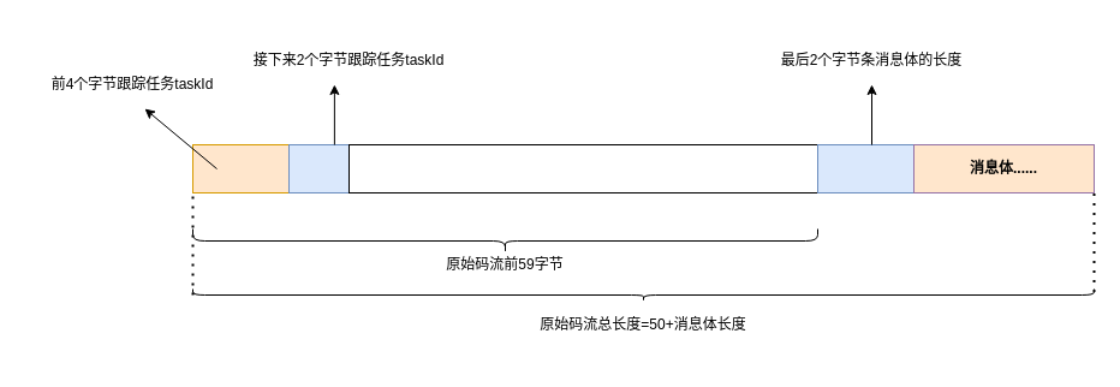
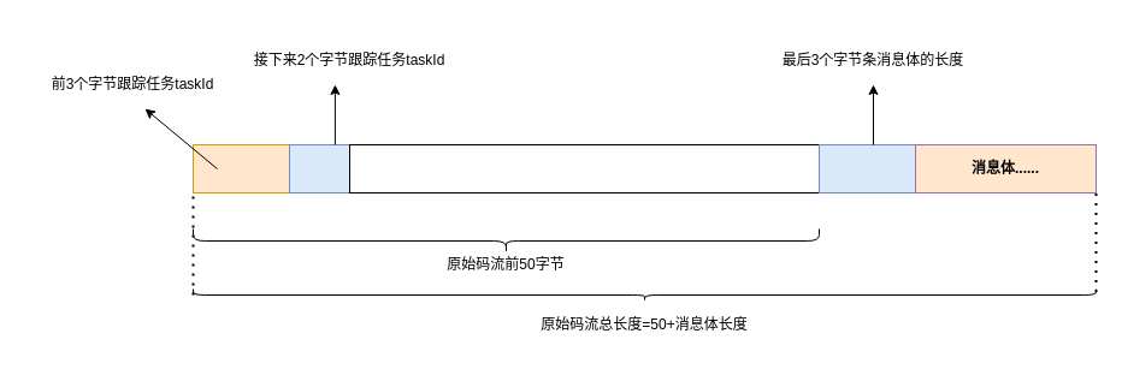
  <mxCell id="0" />
  <mxCell id="1" parent="0" />
  <mxCell id="2" value="" style="rounded=0;whiteSpace=wrap;html=1;fillColor=#ffe6cc;strokeColor=#d79b00;" vertex="1" parent="1"><mxGeometry x="160" y="120" width="80" height="40" as="geometry" /></mxCell>
  <mxCell id="3" value="" style="rounded=0;whiteSpace=wrap;html=1;fillColor=#dae8fc;strokeColor=#6c8ebf;" vertex="1" parent="1"><mxGeometry x="240" y="120" width="50" height="40" as="geometry" /></mxCell>
  <mxCell id="4" value="" style="rounded=0;whiteSpace=wrap;html=1;" vertex="1" parent="1"><mxGeometry x="290" y="120" width="390" height="40" as="geometry" /></mxCell>
- <mxCell id="5" value="原始码流前59字节" style="text;strokeColor=none;align=center;fillColor=none;html=1;verticalAlign=middle;whiteSpace=wrap;rounded=0;" vertex="1" parent="1"><mxGeometry x="330" y="190" width="180" height="60" as="geometry" /></mxCell>
+ <mxCell id="5" value="原始码流前50字节" style="text;strokeColor=none;align=center;fillColor=none;html=1;verticalAlign=middle;whiteSpace=wrap;rounded=0;" vertex="1" parent="1"><mxGeometry x="330" y="190" width="180" height="60" as="geometry" /></mxCell>
  <mxCell id="6" value="" style="endArrow=classic;html=1;rounded=0;" edge="1" parent="1"><mxGeometry width="50" height="50" relative="1" as="geometry"><mxPoint x="180" y="140" as="sourcePoint" /><mxPoint x="120" y="90" as="targetPoint" /></mxGeometry></mxCell>
- <mxCell id="7" value="前4个字节跟踪任务taskId" style="text;strokeColor=none;align=center;fillColor=none;html=1;verticalAlign=middle;whiteSpace=wrap;rounded=0;" vertex="1" parent="1"><mxGeometry x="20" y="40" width="180" height="60" as="geometry" /></mxCell>
+ <mxCell id="7" value="前3个字节跟踪任务taskId" style="text;strokeColor=none;align=center;fillColor=none;html=1;verticalAlign=middle;whiteSpace=wrap;rounded=0;" vertex="1" parent="1"><mxGeometry x="20" y="40" width="180" height="60" as="geometry" /></mxCell>
  <mxCell id="8" value="" style="endArrow=classic;html=1;rounded=0;" edge="1" parent="1"><mxGeometry width="50" height="50" relative="1" as="geometry"><mxPoint x="277.88" y="120" as="sourcePoint" /><mxPoint x="277.88" y="70" as="targetPoint" /></mxGeometry></mxCell>
  <mxCell id="9" value="接下来2个字节跟踪任务taskId" style="text;strokeColor=none;align=center;fillColor=none;html=1;verticalAlign=middle;whiteSpace=wrap;rounded=0;" vertex="1" parent="1"><mxGeometry x="200" y="20" width="180" height="60" as="geometry" /></mxCell>
  <mxCell id="10" value="" style="rounded=0;whiteSpace=wrap;html=1;fillColor=#dae8fc;strokeColor=#6c8ebf;" vertex="1" parent="1"><mxGeometry x="680" y="120" width="90" height="40" as="geometry" /></mxCell>
- <mxCell id="11" value="最后2个字节条消息体的长度" style="text;strokeColor=none;align=center;fillColor=none;html=1;verticalAlign=middle;whiteSpace=wrap;rounded=0;" vertex="1" parent="1"><mxGeometry x="635" y="20" width="180" height="60" as="geometry" /></mxCell>
+ <mxCell id="11" value="最后3个字节条消息体的长度" style="text;strokeColor=none;align=center;fillColor=none;html=1;verticalAlign=middle;whiteSpace=wrap;rounded=0;" vertex="1" parent="1"><mxGeometry x="635" y="20" width="180" height="60" as="geometry" /></mxCell>
  <mxCell id="12" value="&lt;b&gt;消息体......&lt;/b&gt;" style="rounded=0;whiteSpace=wrap;html=1;fillColor=#ffe6cc;strokeColor=#9673a6;" vertex="1" parent="1"><mxGeometry x="760" y="120" width="150" height="40" as="geometry" /></mxCell>
  <mxCell id="13" value="" style="endArrow=classic;html=1;rounded=0;exitX=0.5;exitY=0;exitDx=0;exitDy=0;" edge="1" parent="1" source="10"><mxGeometry width="50" height="50" relative="1" as="geometry"><mxPoint x="710" y="110" as="sourcePoint" /><mxPoint x="725" y="70" as="targetPoint" /></mxGeometry></mxCell>
  <mxCell id="14" value="" style="shape=curlyBracket;whiteSpace=wrap;html=1;rounded=1;labelPosition=left;verticalLabelPosition=middle;align=right;verticalAlign=middle;direction=north;" vertex="1" parent="1"><mxGeometry x="160" y="190" width="520" height="20" as="geometry" /></mxCell>
  <mxCell id="15" value="" style="shape=curlyBracket;whiteSpace=wrap;html=1;rounded=1;flipH=1;labelPosition=right;verticalLabelPosition=middle;align=left;verticalAlign=middle;direction=north;" vertex="1" parent="1"><mxGeometry x="160" y="240" width="750" height="10" as="geometry" /></mxCell>
  <mxCell id="16" value="原始码流总长度=50+消息体长度" style="text;strokeColor=none;align=center;fillColor=none;html=1;verticalAlign=middle;whiteSpace=wrap;rounded=0;" vertex="1" parent="1"><mxGeometry x="445" y="240" width="180" height="60" as="geometry" /></mxCell>
  <mxCell id="17" value="" style="endArrow=none;dashed=1;html=1;dashPattern=1 3;strokeWidth=2;rounded=0;exitX=0.5;exitY=0;exitDx=0;exitDy=0;" edge="1" parent="1" source="15"><mxGeometry width="50" height="50" relative="1" as="geometry"><mxPoint x="110" y="210" as="sourcePoint" /><mxPoint x="160" y="160" as="targetPoint" /></mxGeometry></mxCell>
  <mxCell id="18" value="" style="endArrow=none;dashed=1;html=1;dashPattern=1 3;strokeWidth=2;rounded=0;exitX=0.75;exitY=1;exitDx=0;exitDy=0;entryX=1;entryY=1;entryDx=0;entryDy=0;" edge="1" parent="1" source="15" target="12"><mxGeometry width="50" height="50" relative="1" as="geometry"><mxPoint x="860" y="220" as="sourcePoint" /><mxPoint x="910" y="170" as="targetPoint" /></mxGeometry></mxCell>
